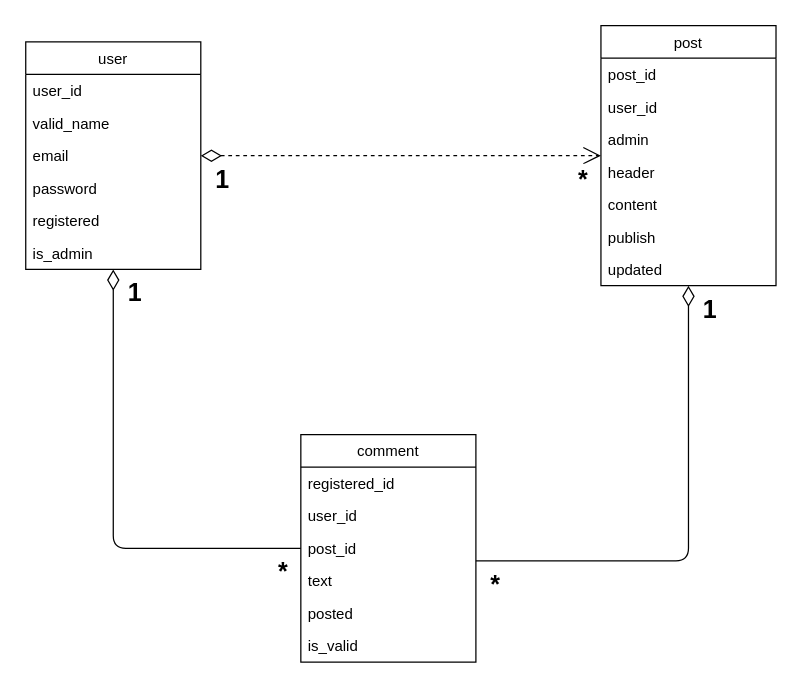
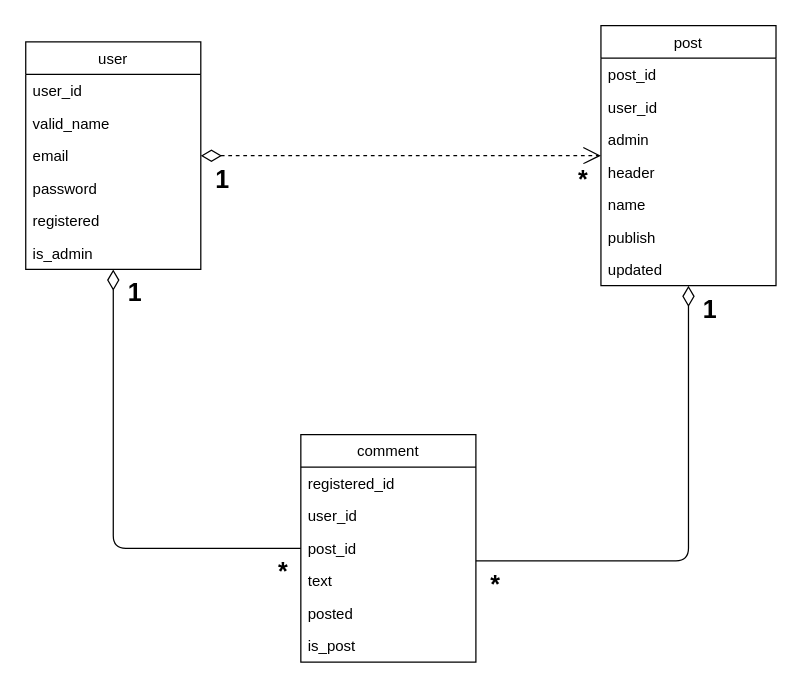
  <mxCell id="0" />
  <mxCell id="1" parent="0" />
  <mxCell id="2" value="" style="endArrow=open;html=1;endSize=12;startArrow=diamondThin;startSize=14;startFill=0;edgeStyle=orthogonalEdgeStyle;dashed=1;" parent="1" source="5" target="25" edge="1"><mxGeometry relative="1" as="geometry"><mxPoint x="220" y="247" as="sourcePoint" /><mxPoint x="400" y="124" as="targetPoint" /></mxGeometry></mxCell>
  <mxCell id="3" value="&lt;font style=&quot;font-size: 20px&quot;&gt;&lt;b&gt;1&lt;/b&gt;&lt;/font&gt;" style="resizable=0;html=1;align=left;verticalAlign=top;labelBackgroundColor=#ffffff;fontSize=10;" parent="2" connectable="0" vertex="1"><mxGeometry x="-1" relative="1" as="geometry"><mxPoint x="10" as="offset" /></mxGeometry></mxCell>
  <mxCell id="4" value="&lt;font style=&quot;font-size: 20px&quot;&gt;*&lt;/font&gt;" style="resizable=0;html=1;align=right;verticalAlign=top;labelBackgroundColor=#ffffff;fontSize=20;fontStyle=1" parent="2" connectable="0" vertex="1"><mxGeometry x="1" relative="1" as="geometry"><mxPoint x="-10" as="offset" /></mxGeometry></mxCell>
  <mxCell id="5" value="user" style="swimlane;fontStyle=0;childLayout=stackLayout;horizontal=1;startSize=26;fillColor=none;horizontalStack=0;resizeParent=1;resizeParentMax=0;resizeLast=0;collapsible=1;marginBottom=0;" parent="1" vertex="1"><mxGeometry x="20" y="33" width="140" height="182" as="geometry" /></mxCell>
  <mxCell id="6" value="user_id" style="text;strokeColor=none;fillColor=none;align=left;verticalAlign=top;spacingLeft=4;spacingRight=4;overflow=hidden;rotatable=0;points=[[0,0.5],[1,0.5]];portConstraint=eastwest;" parent="5" vertex="1"><mxGeometry y="26" width="140" height="26" as="geometry" /></mxCell>
  <mxCell id="7" value="valid_name" style="text;strokeColor=none;fillColor=none;align=left;verticalAlign=top;spacingLeft=4;spacingRight=4;overflow=hidden;rotatable=0;points=[[0,0.5],[1,0.5]];portConstraint=eastwest;" parent="5" vertex="1"><mxGeometry y="52" width="140" height="26" as="geometry" /></mxCell>
  <mxCell id="8" value="email" style="text;strokeColor=none;fillColor=none;align=left;verticalAlign=top;spacingLeft=4;spacingRight=4;overflow=hidden;rotatable=0;points=[[0,0.5],[1,0.5]];portConstraint=eastwest;" parent="5" vertex="1"><mxGeometry y="78" width="140" height="26" as="geometry" /></mxCell>
  <mxCell id="9" value="password" style="text;strokeColor=none;fillColor=none;align=left;verticalAlign=top;spacingLeft=4;spacingRight=4;overflow=hidden;rotatable=0;points=[[0,0.5],[1,0.5]];portConstraint=eastwest;" parent="5" vertex="1"><mxGeometry y="104" width="140" height="26" as="geometry" /></mxCell>
  <mxCell id="10" value="registered" style="text;strokeColor=none;fillColor=none;align=left;verticalAlign=top;spacingLeft=4;spacingRight=4;overflow=hidden;rotatable=0;points=[[0,0.5],[1,0.5]];portConstraint=eastwest;" parent="5" vertex="1"><mxGeometry y="130" width="140" height="26" as="geometry" /></mxCell>
  <mxCell id="11" value="is_admin" style="text;strokeColor=none;fillColor=none;align=left;verticalAlign=top;spacingLeft=4;spacingRight=4;overflow=hidden;rotatable=0;points=[[0,0.5],[1,0.5]];portConstraint=eastwest;" parent="5" vertex="1"><mxGeometry y="156" width="140" height="26" as="geometry" /></mxCell>
  <mxCell id="12" value="" style="endArrow=none;html=1;endSize=12;startArrow=diamondThin;startSize=14;startFill=0;edgeStyle=orthogonalEdgeStyle;" parent="1" source="5" target="15" edge="1"><mxGeometry relative="1" as="geometry"><mxPoint x="-50" y="377" as="sourcePoint" /><mxPoint x="230" y="377" as="targetPoint" /><Array as="points"><mxPoint x="90" y="438" /></Array></mxGeometry></mxCell>
  <mxCell id="13" value="&lt;font style=&quot;font-size: 20px&quot;&gt;&lt;b&gt;1&lt;/b&gt;&lt;/font&gt;" style="resizable=0;html=1;align=left;verticalAlign=top;labelBackgroundColor=#ffffff;fontSize=10;" parent="12" connectable="0" vertex="1"><mxGeometry x="-1" relative="1" as="geometry"><mxPoint x="10" as="offset" /></mxGeometry></mxCell>
  <mxCell id="14" value="&lt;b&gt;&lt;font style=&quot;font-size: 20px&quot;&gt;*&lt;/font&gt;&lt;/b&gt;" style="resizable=0;html=1;align=right;verticalAlign=top;labelBackgroundColor=#ffffff;fontSize=10;" parent="12" connectable="0" vertex="1"><mxGeometry x="1" relative="1" as="geometry"><mxPoint x="-10" as="offset" /></mxGeometry></mxCell>
  <mxCell id="15" value="comment" style="swimlane;fontStyle=0;childLayout=stackLayout;horizontal=1;startSize=26;fillColor=none;horizontalStack=0;resizeParent=1;resizeParentMax=0;resizeLast=0;collapsible=1;marginBottom=0;" parent="1" vertex="1"><mxGeometry x="240" y="347" width="140" height="182" as="geometry" /></mxCell>
  <mxCell id="16" value="registered_id" style="text;strokeColor=none;fillColor=none;align=left;verticalAlign=top;spacingLeft=4;spacingRight=4;overflow=hidden;rotatable=0;points=[[0,0.5],[1,0.5]];portConstraint=eastwest;" parent="15" vertex="1"><mxGeometry y="26" width="140" height="26" as="geometry" /></mxCell>
  <mxCell id="17" value="user_id" style="text;strokeColor=none;fillColor=none;align=left;verticalAlign=top;spacingLeft=4;spacingRight=4;overflow=hidden;rotatable=0;points=[[0,0.5],[1,0.5]];portConstraint=eastwest;" parent="15" vertex="1"><mxGeometry y="52" width="140" height="26" as="geometry" /></mxCell>
  <mxCell id="18" value="post_id" style="text;strokeColor=none;fillColor=none;align=left;verticalAlign=top;spacingLeft=4;spacingRight=4;overflow=hidden;rotatable=0;points=[[0,0.5],[1,0.5]];portConstraint=eastwest;" parent="15" vertex="1"><mxGeometry y="78" width="140" height="26" as="geometry" /></mxCell>
  <mxCell id="19" value="text" style="text;strokeColor=none;fillColor=none;align=left;verticalAlign=top;spacingLeft=4;spacingRight=4;overflow=hidden;rotatable=0;points=[[0,0.5],[1,0.5]];portConstraint=eastwest;" parent="15" vertex="1"><mxGeometry y="104" width="140" height="26" as="geometry" /></mxCell>
  <mxCell id="20" value="posted" style="text;strokeColor=none;fillColor=none;align=left;verticalAlign=top;spacingLeft=4;spacingRight=4;overflow=hidden;rotatable=0;points=[[0,0.5],[1,0.5]];portConstraint=eastwest;" parent="15" vertex="1"><mxGeometry y="130" width="140" height="26" as="geometry" /></mxCell>
- <mxCell id="21" value="is_valid" style="text;strokeColor=none;fillColor=none;align=left;verticalAlign=top;spacingLeft=4;spacingRight=4;overflow=hidden;rotatable=0;points=[[0,0.5],[1,0.5]];portConstraint=eastwest;" parent="15" vertex="1"><mxGeometry y="156" width="140" height="26" as="geometry" /></mxCell>
+ <mxCell id="21" value="is_post" style="text;strokeColor=none;fillColor=none;align=left;verticalAlign=top;spacingLeft=4;spacingRight=4;overflow=hidden;rotatable=0;points=[[0,0.5],[1,0.5]];portConstraint=eastwest;" parent="15" vertex="1"><mxGeometry y="156" width="140" height="26" as="geometry" /></mxCell>
  <mxCell id="22" value="" style="endArrow=none;html=1;endSize=12;startArrow=diamondThin;startSize=14;startFill=0;edgeStyle=orthogonalEdgeStyle;" parent="1" source="25" target="15" edge="1"><mxGeometry relative="1" as="geometry"><mxPoint x="100" y="225" as="sourcePoint" /><mxPoint x="250" y="448" as="targetPoint" /><Array as="points"><mxPoint x="550" y="448" /></Array></mxGeometry></mxCell>
  <mxCell id="23" value="&lt;font style=&quot;font-size: 20px&quot;&gt;&lt;b&gt;1&lt;/b&gt;&lt;/font&gt;" style="resizable=0;html=1;align=left;verticalAlign=top;labelBackgroundColor=#ffffff;fontSize=10;" parent="22" connectable="0" vertex="1"><mxGeometry x="-1" relative="1" as="geometry"><mxPoint x="10" as="offset" /></mxGeometry></mxCell>
  <mxCell id="24" value="&lt;b&gt;&lt;font style=&quot;font-size: 20px&quot;&gt;*&lt;/font&gt;&lt;/b&gt;" style="resizable=0;html=1;align=left;verticalAlign=top;labelBackgroundColor=#ffffff;fontSize=10;" parent="22" connectable="0" vertex="1"><mxGeometry x="1" relative="1" as="geometry"><mxPoint x="10" as="offset" /></mxGeometry></mxCell>
  <mxCell id="25" value="post" style="swimlane;fontStyle=0;childLayout=stackLayout;horizontal=1;startSize=26;fillColor=none;horizontalStack=0;resizeParent=1;resizeParentMax=0;resizeLast=0;collapsible=1;marginBottom=0;" parent="1" vertex="1"><mxGeometry x="480" y="20" width="140" height="208" as="geometry" /></mxCell>
  <mxCell id="26" value="post_id" style="text;strokeColor=none;fillColor=none;align=left;verticalAlign=top;spacingLeft=4;spacingRight=4;overflow=hidden;rotatable=0;points=[[0,0.5],[1,0.5]];portConstraint=eastwest;" parent="25" vertex="1"><mxGeometry y="26" width="140" height="26" as="geometry" /></mxCell>
  <mxCell id="27" value="user_id" style="text;strokeColor=none;fillColor=none;align=left;verticalAlign=top;spacingLeft=4;spacingRight=4;overflow=hidden;rotatable=0;points=[[0,0.5],[1,0.5]];portConstraint=eastwest;" parent="25" vertex="1"><mxGeometry y="52" width="140" height="26" as="geometry" /></mxCell>
  <mxCell id="28" value="admin" style="text;strokeColor=none;fillColor=none;align=left;verticalAlign=top;spacingLeft=4;spacingRight=4;overflow=hidden;rotatable=0;points=[[0,0.5],[1,0.5]];portConstraint=eastwest;" parent="25" vertex="1"><mxGeometry y="78" width="140" height="26" as="geometry" /></mxCell>
  <mxCell id="29" value="header" style="text;strokeColor=none;fillColor=none;align=left;verticalAlign=top;spacingLeft=4;spacingRight=4;overflow=hidden;rotatable=0;points=[[0,0.5],[1,0.5]];portConstraint=eastwest;" parent="25" vertex="1"><mxGeometry y="104" width="140" height="26" as="geometry" /></mxCell>
- <mxCell id="30" value="content" style="text;strokeColor=none;fillColor=none;align=left;verticalAlign=top;spacingLeft=4;spacingRight=4;overflow=hidden;rotatable=0;points=[[0,0.5],[1,0.5]];portConstraint=eastwest;" parent="25" vertex="1"><mxGeometry y="130" width="140" height="26" as="geometry" /></mxCell>
+ <mxCell id="30" value="name" style="text;strokeColor=none;fillColor=none;align=left;verticalAlign=top;spacingLeft=4;spacingRight=4;overflow=hidden;rotatable=0;points=[[0,0.5],[1,0.5]];portConstraint=eastwest;" parent="25" vertex="1"><mxGeometry y="130" width="140" height="26" as="geometry" /></mxCell>
  <mxCell id="31" value="publish" style="text;strokeColor=none;fillColor=none;align=left;verticalAlign=top;spacingLeft=4;spacingRight=4;overflow=hidden;rotatable=0;points=[[0,0.5],[1,0.5]];portConstraint=eastwest;" parent="25" vertex="1"><mxGeometry y="156" width="140" height="26" as="geometry" /></mxCell>
  <mxCell id="32" value="updated" style="text;strokeColor=none;fillColor=none;align=left;verticalAlign=top;spacingLeft=4;spacingRight=4;overflow=hidden;rotatable=0;points=[[0,0.5],[1,0.5]];portConstraint=eastwest;" parent="25" vertex="1"><mxGeometry y="182" width="140" height="26" as="geometry" /></mxCell>
